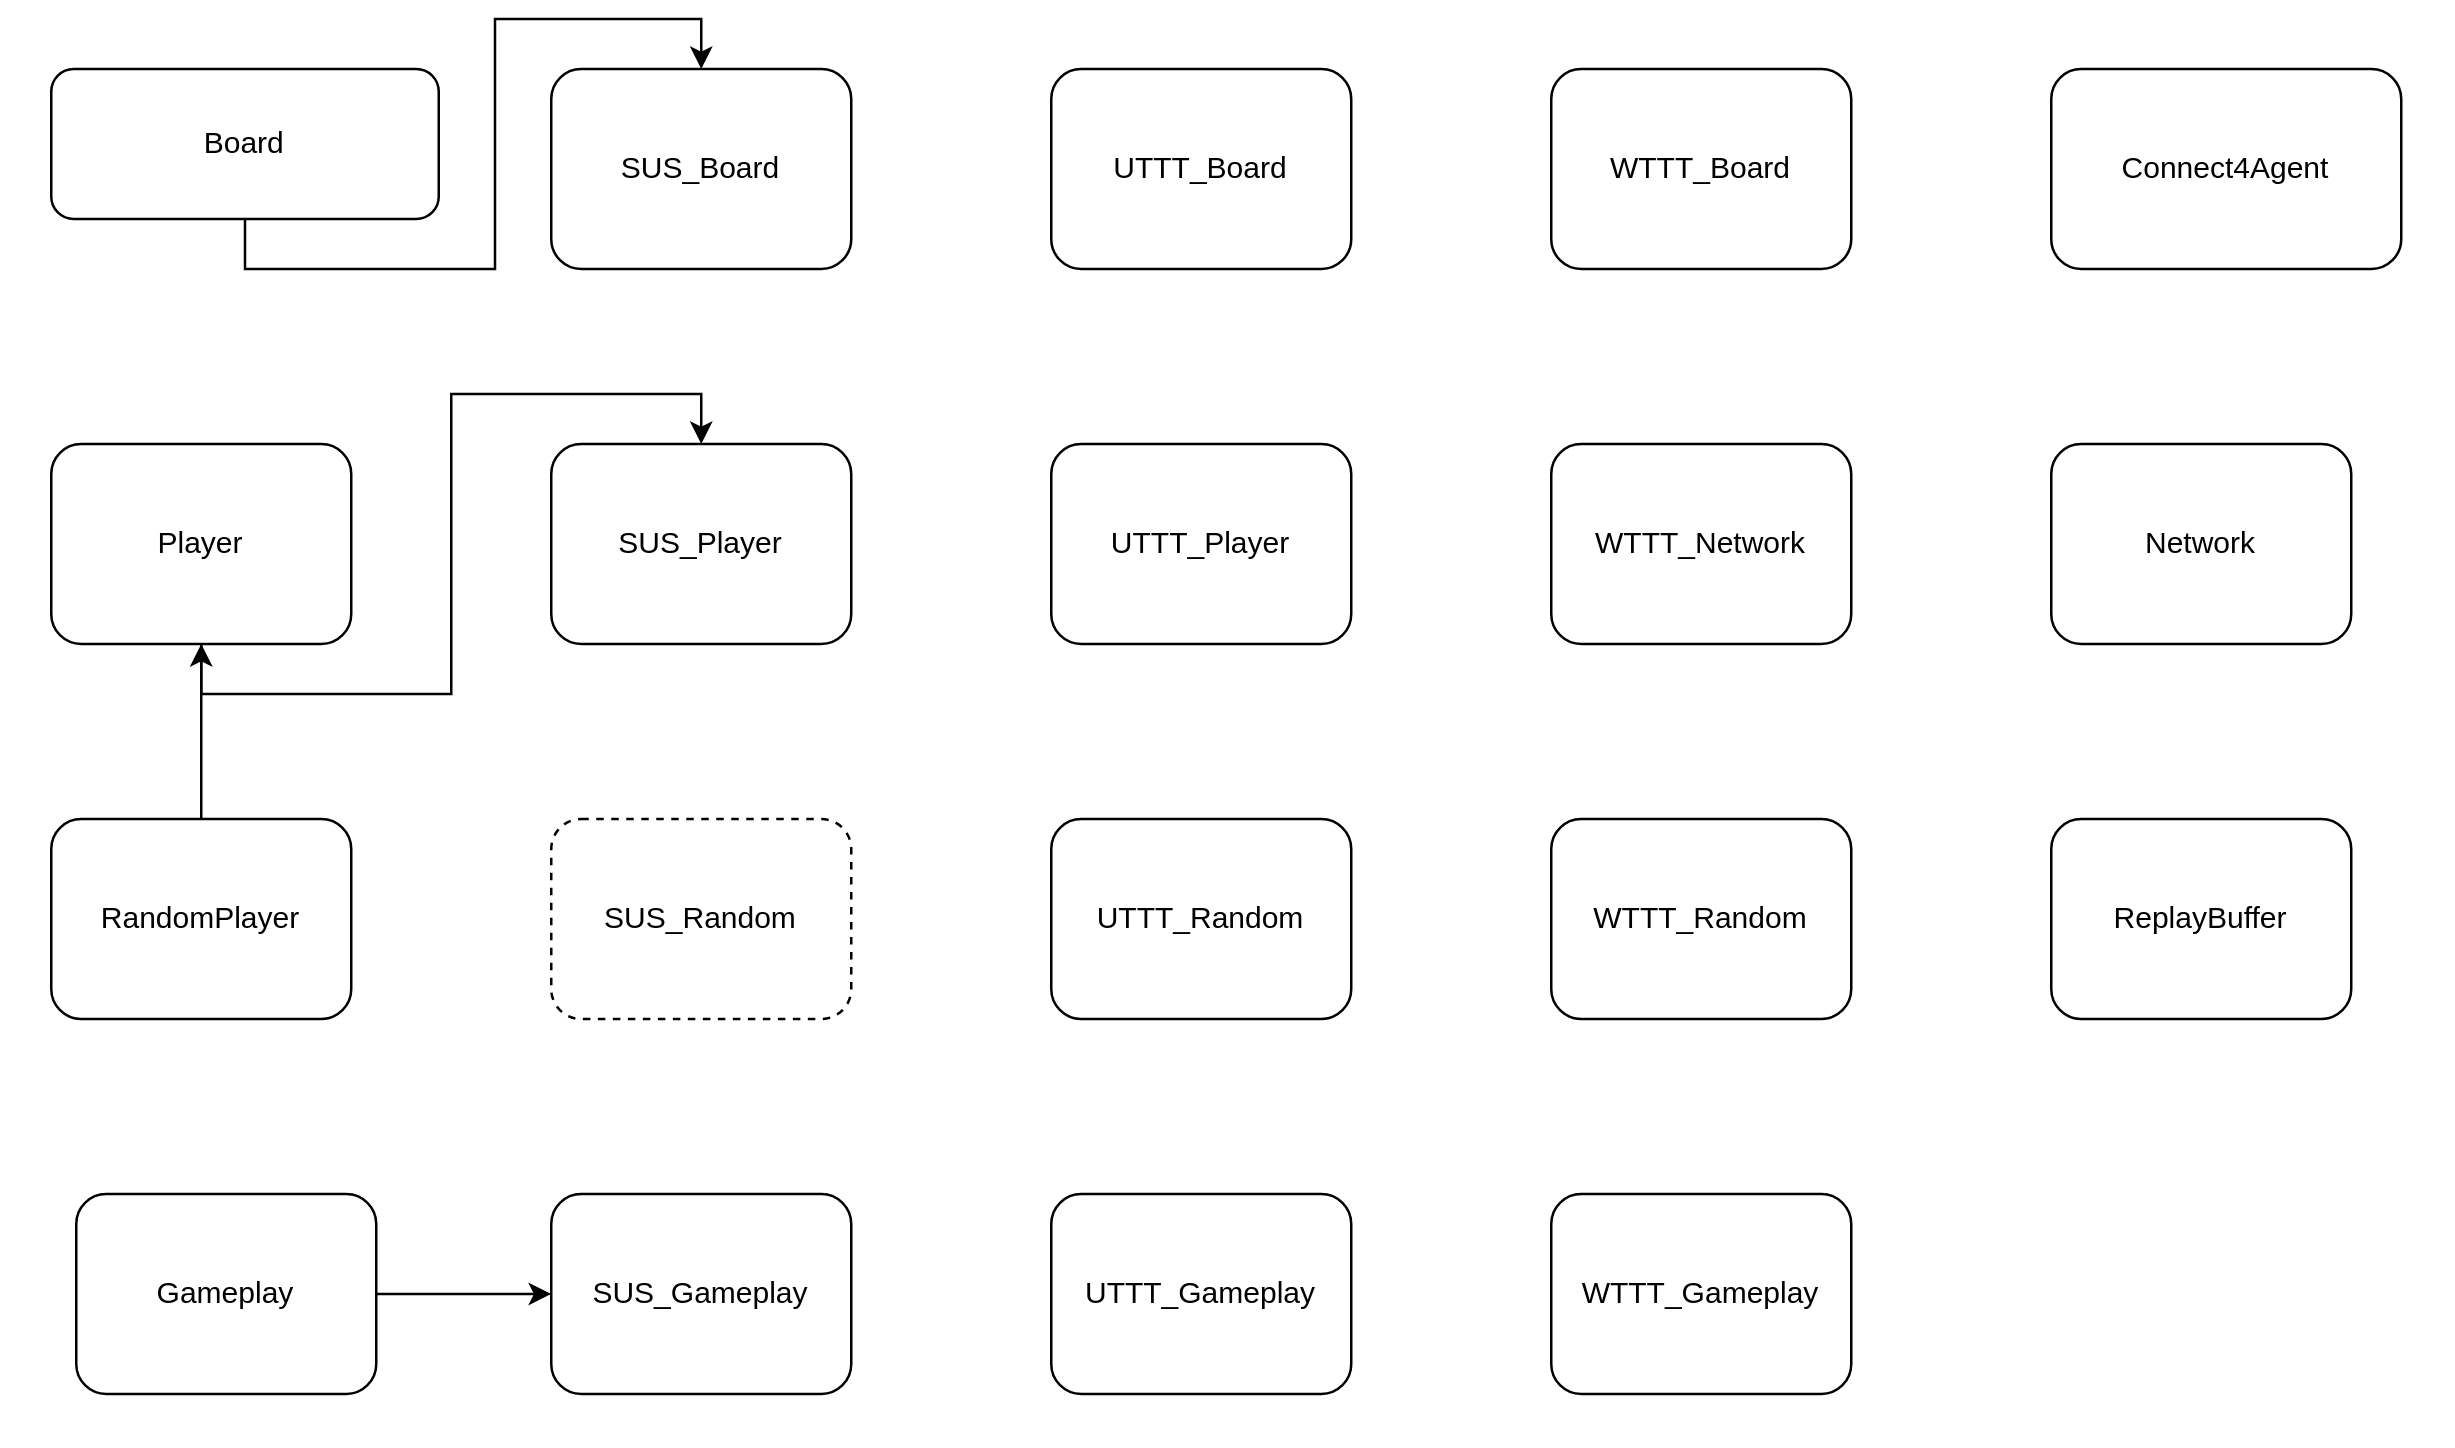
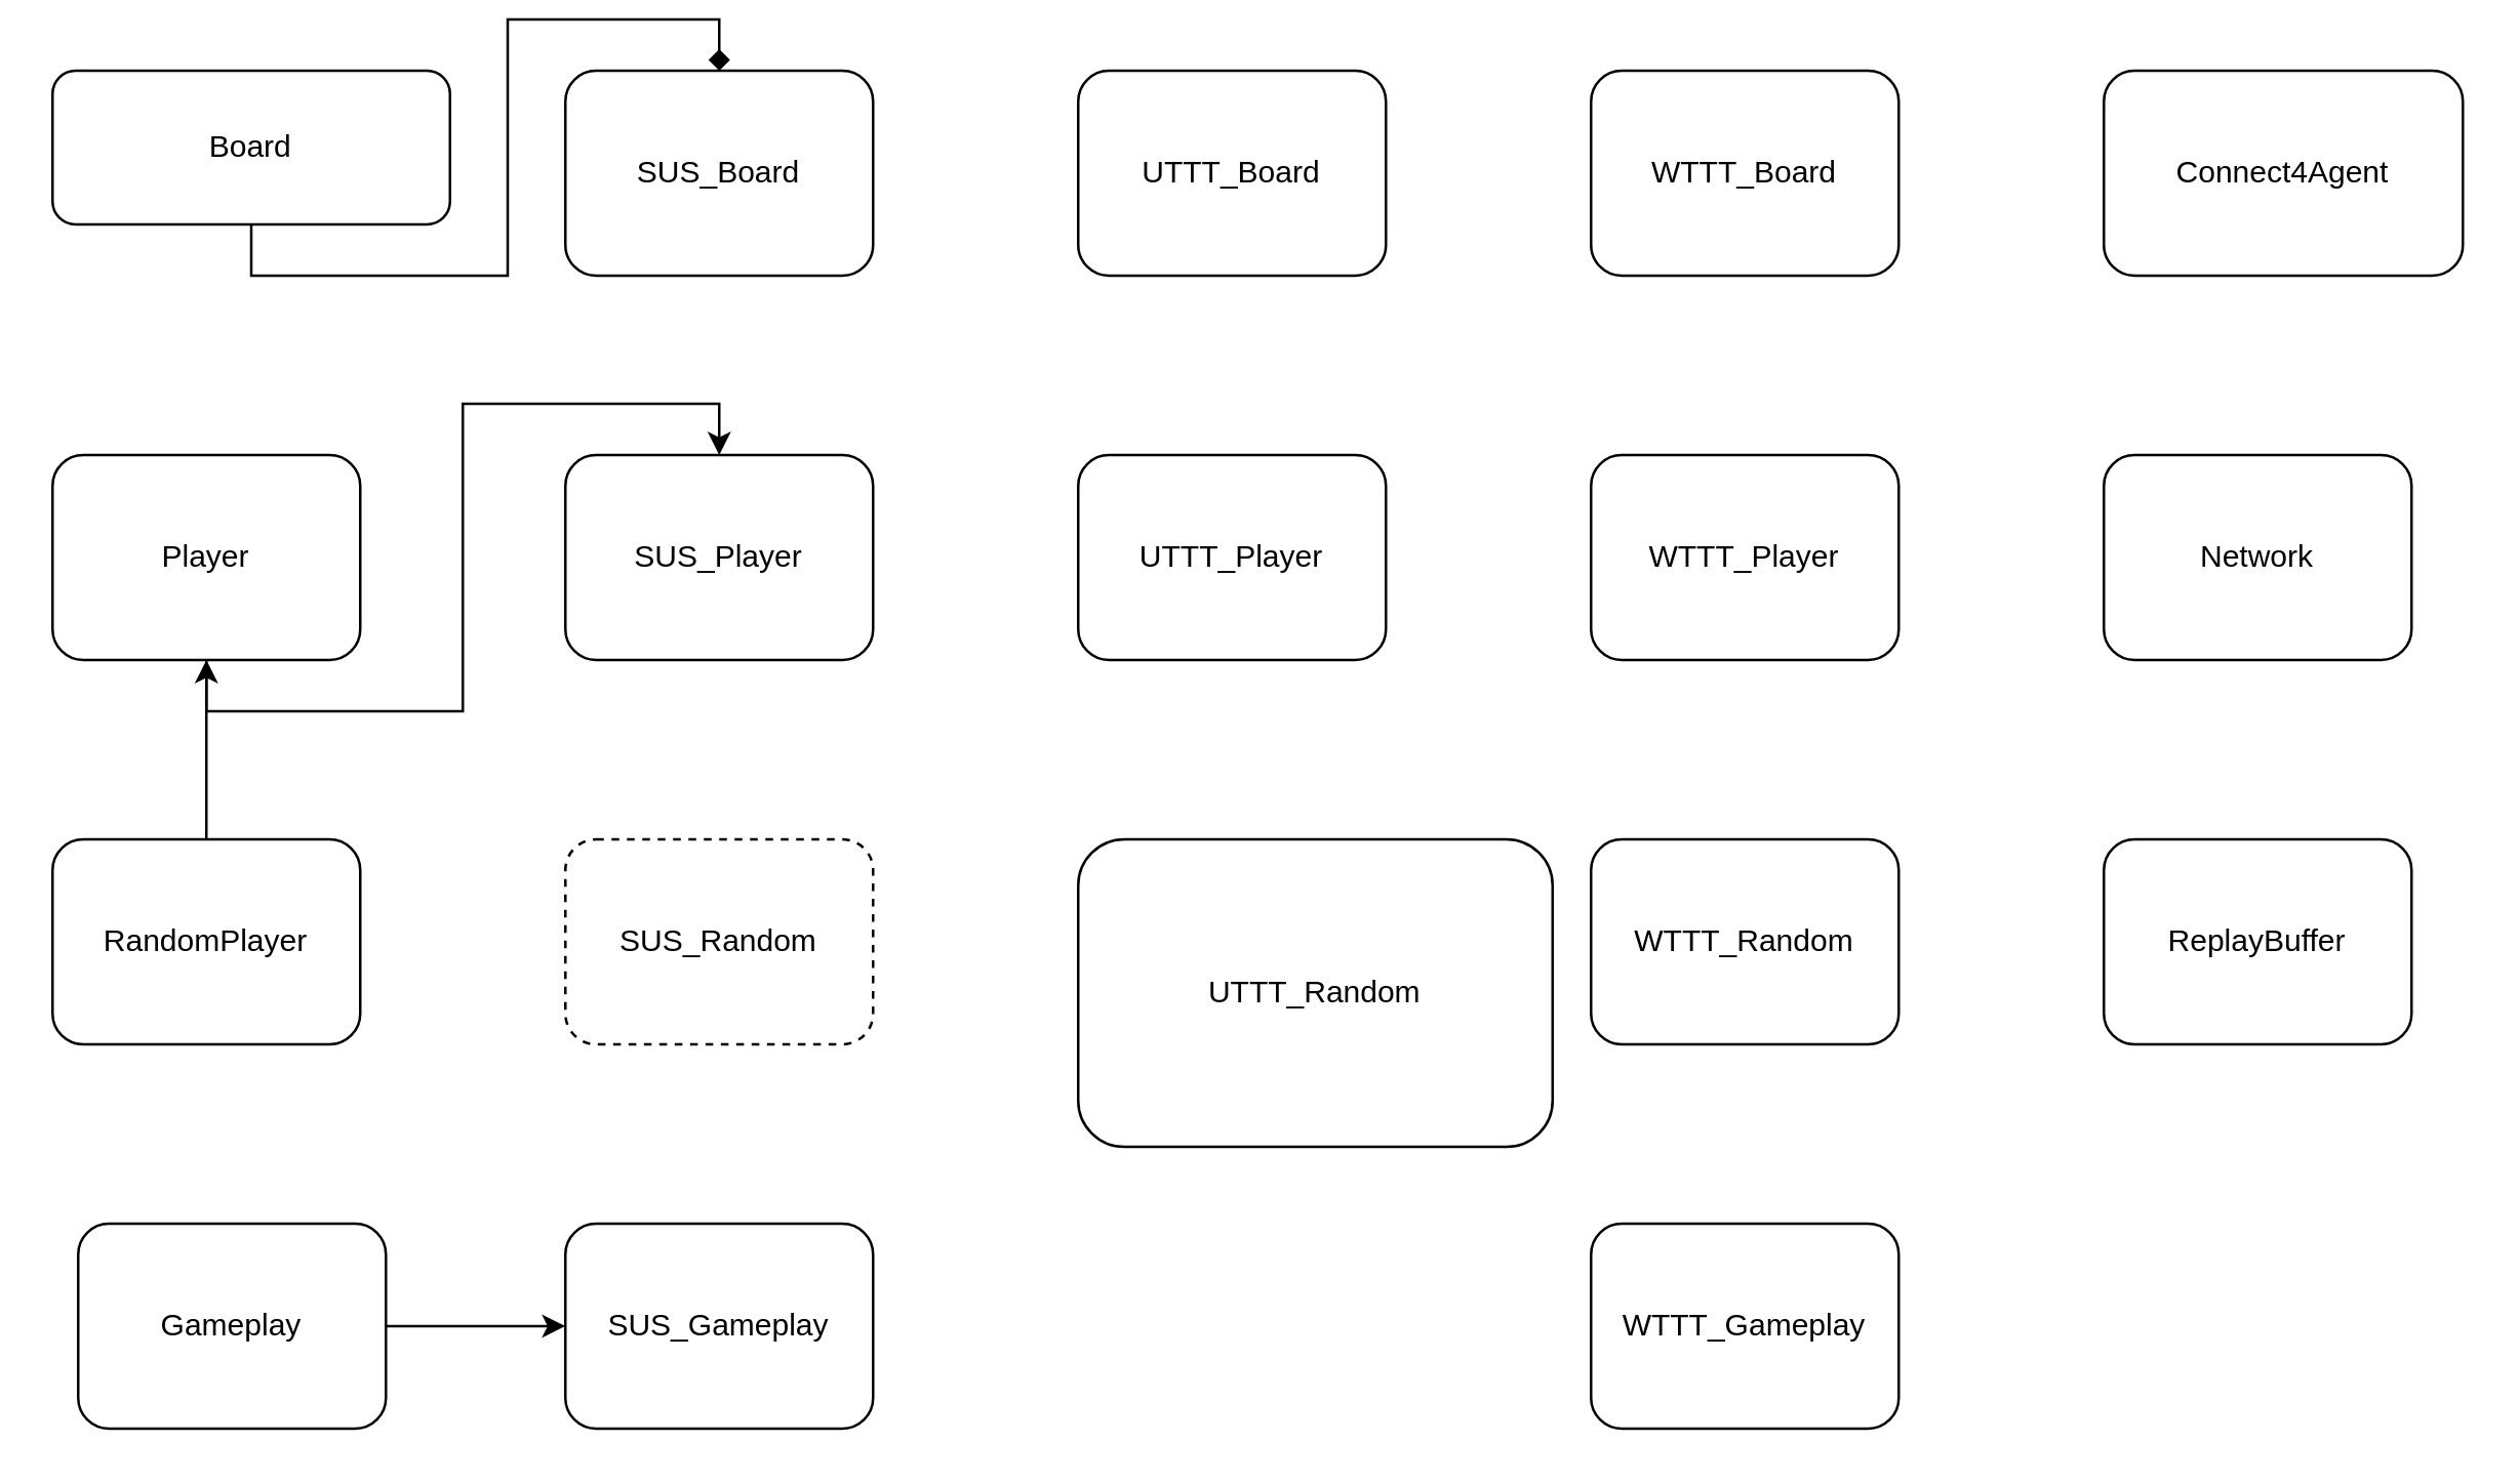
  <mxCell id="0" />
  <mxCell id="1" parent="0" />
  <mxCell id="2" value="Board&lt;T&gt;" style="rounded=1;whiteSpace=wrap;html=1;" parent="1" vertex="1"><mxGeometry x="20" y="20" width="155" height="60" as="geometry" /></mxCell>
  <mxCell id="3" value="Player&lt;T&gt;" style="rounded=1;whiteSpace=wrap;html=1;" parent="1" vertex="1"><mxGeometry x="20" y="170" width="120" height="80" as="geometry" /></mxCell>
  <mxCell id="4" style="edgeStyle=orthogonalEdgeStyle;rounded=0;orthogonalLoop=1;jettySize=auto;html=1;" parent="1" source="5" target="3" edge="1"><mxGeometry relative="1" as="geometry" /></mxCell>
  <mxCell id="5" value="RandomPlayer&lt;T&gt;" style="rounded=1;whiteSpace=wrap;html=1;" parent="1" vertex="1"><mxGeometry x="20" y="320" width="120" height="80" as="geometry" /></mxCell>
  <mxCell id="6" value="SUS_Board" style="rounded=1;whiteSpace=wrap;html=1;" parent="1" vertex="1"><mxGeometry x="220" y="20" width="120" height="80" as="geometry" /></mxCell>
  <mxCell id="7" value="SUS_Player" style="rounded=1;whiteSpace=wrap;html=1;" parent="1" vertex="1"><mxGeometry x="220" y="170" width="120" height="80" as="geometry" /></mxCell>
  <mxCell id="8" value="SUS_Random" style="rounded=1;whiteSpace=wrap;html=1;dashed=1;" parent="1" vertex="1"><mxGeometry x="220" y="320" width="120" height="80" as="geometry" /></mxCell>
  <mxCell id="9" value="SUS_Gameplay" style="rounded=1;whiteSpace=wrap;html=1;" parent="1" vertex="1"><mxGeometry x="220" y="470" width="120" height="80" as="geometry" /></mxCell>
  <mxCell id="10" value="UTTT_Board" style="rounded=1;whiteSpace=wrap;html=1;" parent="1" vertex="1"><mxGeometry x="420" y="20" width="120" height="80" as="geometry" /></mxCell>
  <mxCell id="11" value="UTTT_Player" style="rounded=1;whiteSpace=wrap;html=1;" parent="1" vertex="1"><mxGeometry x="420" y="170" width="120" height="80" as="geometry" /></mxCell>
- <mxCell id="12" value="UTTT_Random" style="rounded=1;whiteSpace=wrap;html=1;" parent="1" vertex="1"><mxGeometry x="420" y="320" width="120" height="80" as="geometry" /></mxCell>
- <mxCell id="13" value="UTTT_Gameplay" style="rounded=1;whiteSpace=wrap;html=1;" parent="1" vertex="1"><mxGeometry x="420" y="470" width="120" height="80" as="geometry" /></mxCell>
+ <mxCell id="12" value="UTTT_Random" style="rounded=1;whiteSpace=wrap;html=1;" parent="1" vertex="1"><mxGeometry x="420" y="320" width="185" height="120" as="geometry" /></mxCell>
  <mxCell id="14" value="WTTT_Board" style="rounded=1;whiteSpace=wrap;html=1;" parent="1" vertex="1"><mxGeometry x="620" y="20" width="120" height="80" as="geometry" /></mxCell>
- <mxCell id="15" value="WTTT_Network" style="rounded=1;whiteSpace=wrap;html=1;" parent="1" vertex="1"><mxGeometry x="620" y="170" width="120" height="80" as="geometry" /></mxCell>
+ <mxCell id="15" value="WTTT_Player" style="rounded=1;whiteSpace=wrap;html=1;" parent="1" vertex="1"><mxGeometry x="620" y="170" width="120" height="80" as="geometry" /></mxCell>
  <mxCell id="16" value="WTTT_Random" style="rounded=1;whiteSpace=wrap;html=1;" parent="1" vertex="1"><mxGeometry x="620" y="320" width="120" height="80" as="geometry" /></mxCell>
  <mxCell id="17" value="WTTT_Gameplay" style="rounded=1;whiteSpace=wrap;html=1;" parent="1" vertex="1"><mxGeometry x="620" y="470" width="120" height="80" as="geometry" /></mxCell>
  <mxCell id="18" value="Connect4Agent" style="rounded=1;whiteSpace=wrap;html=1;" parent="1" vertex="1"><mxGeometry x="820" y="20" width="140" height="80" as="geometry" /></mxCell>
  <mxCell id="19" value="Network" style="rounded=1;whiteSpace=wrap;html=1;" parent="1" vertex="1"><mxGeometry x="820" y="170" width="120" height="80" as="geometry" /></mxCell>
  <mxCell id="20" value="ReplayBuffer" style="rounded=1;whiteSpace=wrap;html=1;" parent="1" vertex="1"><mxGeometry x="820" y="320" width="120" height="80" as="geometry" /></mxCell>
- <mxCell id="21" style="edgeStyle=orthogonalEdgeStyle;rounded=0;orthogonalLoop=1;jettySize=auto;html=1;exitX=0.5;exitY=1;entryX=0.5;entryY=0;" parent="1" source="2" target="6" edge="1"><mxGeometry relative="1" as="geometry" /></mxCell>
+ <mxCell id="21" style="edgeStyle=orthogonalEdgeStyle;rounded=0;orthogonalLoop=1;jettySize=auto;html=1;exitX=0.5;exitY=1;entryX=0.5;entryY=0;endArrow=diamond;" parent="1" source="2" target="6" edge="1"><mxGeometry relative="1" as="geometry" /></mxCell>
  <mxCell id="22" style="edgeStyle=orthogonalEdgeStyle;rounded=0;orthogonalLoop=1;jettySize=auto;html=1;exitX=0.5;exitY=1;entryX=0.5;entryY=0;" parent="1" source="3" target="7" edge="1"><mxGeometry relative="1" as="geometry" /></mxCell>
  <mxCell id="23" style="edgeStyle=orthogonalEdgeStyle;rounded=0;orthogonalLoop=1;jettySize=auto;html=1;" edge="1" parent="1" source="24" target="9"><mxGeometry relative="1" as="geometry" /></mxCell>
  <mxCell id="24" value="Gameplay" style="rounded=1;whiteSpace=wrap;html=1;" vertex="1" parent="1"><mxGeometry x="30" y="470" width="120" height="80" as="geometry" /></mxCell>
